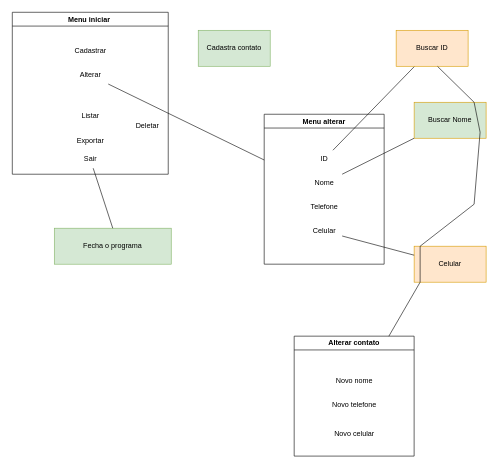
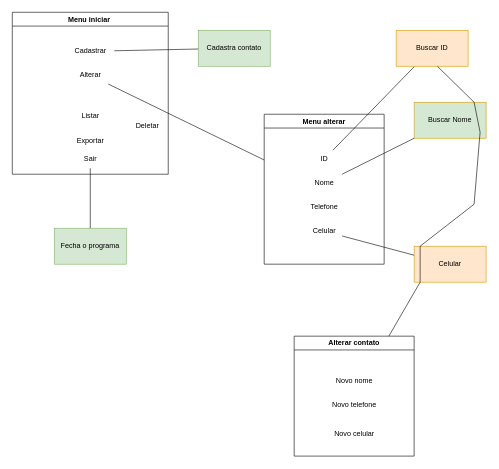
  <mxCell id="0" />
  <mxCell id="1" parent="0" />
  <mxCell id="2" value="Menu iniciar&amp;nbsp;" style="swimlane;whiteSpace=wrap;html=1;" vertex="1" parent="1"><mxGeometry x="20" y="20" width="260" height="270" as="geometry" /></mxCell>
  <mxCell id="3" value="Cadastrar" style="text;html=1;align=center;verticalAlign=middle;resizable=0;points=[];autosize=1;strokeColor=none;fillColor=none;" vertex="1" parent="2"><mxGeometry x="90" y="50" width="80" height="30" as="geometry" /></mxCell>
  <mxCell id="4" value="Alterar" style="text;html=1;align=center;verticalAlign=middle;resizable=0;points=[];autosize=1;strokeColor=none;fillColor=none;" vertex="1" parent="2"><mxGeometry x="100" y="90" width="60" height="30" as="geometry" /></mxCell>
  <mxCell id="5" value="Deletar" style="text;html=1;align=center;verticalAlign=middle;resizable=0;points=[];autosize=1;strokeColor=none;fillColor=none;" vertex="1" parent="2"><mxGeometry x="195" y="175" width="60" height="30" as="geometry" /></mxCell>
  <mxCell id="6" value="Sair" style="text;html=1;align=center;verticalAlign=middle;resizable=0;points=[];autosize=1;strokeColor=none;fillColor=none;" vertex="1" parent="2"><mxGeometry x="110" y="230" width="40" height="30" as="geometry" /></mxCell>
  <mxCell id="7" value="Exportar" style="text;html=1;align=center;verticalAlign=middle;resizable=0;points=[];autosize=1;strokeColor=none;fillColor=none;" vertex="1" parent="2"><mxGeometry x="95" y="200" width="70" height="30" as="geometry" /></mxCell>
  <mxCell id="8" value="Listar" style="text;html=1;align=center;verticalAlign=middle;resizable=0;points=[];autosize=1;strokeColor=none;fillColor=none;" vertex="1" parent="2"><mxGeometry x="105" y="158" width="50" height="30" as="geometry" /></mxCell>
- <mxCell id="9" value="Fecha o programa" style="rounded=0;whiteSpace=wrap;html=1;fillColor=#d5e8d4;strokeColor=#82b366;" vertex="1" parent="1"><mxGeometry x="90" y="380" width="195" height="60" as="geometry" /></mxCell>
+ <mxCell id="9" value="Fecha o programa" style="rounded=0;whiteSpace=wrap;html=1;fillColor=#d5e8d4;strokeColor=#82b366;" vertex="1" parent="1"><mxGeometry x="90" y="380" width="120" height="60" as="geometry" /></mxCell>
  <mxCell id="10" value="" style="endArrow=none;html=1;rounded=0;exitX=0.5;exitY=0;exitDx=0;exitDy=0;" edge="1" parent="1" source="9" target="6"><mxGeometry width="50" height="50" relative="1" as="geometry"><mxPoint x="370" y="260" as="sourcePoint" /><mxPoint x="420" y="210" as="targetPoint" /><Array as="points" /></mxGeometry></mxCell>
  <mxCell id="11" value="Cadastra contato" style="rounded=0;whiteSpace=wrap;html=1;fillColor=#d5e8d4;strokeColor=#82b366;" vertex="1" parent="1"><mxGeometry x="330" y="50" width="120" height="60" as="geometry" /></mxCell>
+ <mxCell id="12" value="" style="endArrow=none;html=1;rounded=0;" edge="1" parent="1" source="3" target="11"><mxGeometry width="50" height="50" relative="1" as="geometry"><mxPoint x="370" y="260" as="sourcePoint" /><mxPoint x="420" y="210" as="targetPoint" /></mxGeometry></mxCell>
  <mxCell id="13" value="Menu alterar" style="swimlane;whiteSpace=wrap;html=1;" vertex="1" parent="1"><mxGeometry x="440" y="190" width="200" height="250" as="geometry" /></mxCell>
  <mxCell id="14" value="ID" style="text;html=1;align=center;verticalAlign=middle;resizable=0;points=[];autosize=1;strokeColor=none;fillColor=none;" vertex="1" parent="13"><mxGeometry x="80" y="60" width="40" height="30" as="geometry" /></mxCell>
  <mxCell id="15" value="Nome" style="text;html=1;align=center;verticalAlign=middle;resizable=0;points=[];autosize=1;strokeColor=none;fillColor=none;" vertex="1" parent="13"><mxGeometry x="70" y="100" width="60" height="30" as="geometry" /></mxCell>
  <mxCell id="16" value="Telefone" style="text;html=1;align=center;verticalAlign=middle;resizable=0;points=[];autosize=1;strokeColor=none;fillColor=none;" vertex="1" parent="13"><mxGeometry x="65" y="140" width="70" height="30" as="geometry" /></mxCell>
  <mxCell id="17" value="Celular" style="text;html=1;align=center;verticalAlign=middle;resizable=0;points=[];autosize=1;strokeColor=none;fillColor=none;" vertex="1" parent="13"><mxGeometry x="70" y="180" width="60" height="30" as="geometry" /></mxCell>
  <mxCell id="18" value="" style="endArrow=none;html=1;rounded=0;" edge="1" parent="1" source="4" target="13"><mxGeometry width="50" height="50" relative="1" as="geometry"><mxPoint x="370" y="260" as="sourcePoint" /><mxPoint x="420" y="210" as="targetPoint" /></mxGeometry></mxCell>
  <mxCell id="19" value="" style="endArrow=none;html=1;rounded=0;" edge="1" parent="1" source="14" target="20"><mxGeometry width="50" height="50" relative="1" as="geometry"><mxPoint x="380" y="310" as="sourcePoint" /><mxPoint x="430" y="260" as="targetPoint" /></mxGeometry></mxCell>
  <mxCell id="20" value="Buscar ID&lt;span style=&quot;color: rgba(0, 0, 0, 0); font-family: monospace; font-size: 0px; text-align: start; text-wrap-mode: nowrap;&quot;&gt;%3CmxGraphModel%3E%3Croot%3E%3CmxCell%20id%3D%220%22%2F%3E%3CmxCell%20id%3D%221%22%20parent%3D%220%22%2F%3E%3CmxCell%20id%3D%222%22%20value%3D%22ID%22%20style%3D%22text%3Bhtml%3D1%3Balign%3Dcenter%3BverticalAlign%3Dmiddle%3Bresizable%3D0%3Bpoints%3D%5B%5D%3Bautosize%3D1%3BstrokeColor%3Dnone%3BfillColor%3Dnone%3B%22%20vertex%3D%221%22%20parent%3D%221%22%3E%3CmxGeometry%20x%3D%22510%22%20y%3D%22348%22%20width%3D%2240%22%20height%3D%2230%22%20as%3D%22geometry%22%2F%3E%3C%2FmxCell%3E%3C%2Froot%3E%3C%2FmxGraphModel%3E&lt;/span&gt;" style="rounded=0;whiteSpace=wrap;html=1;fillColor=#ffe6cc;strokeColor=#d79b00;" vertex="1" parent="1"><mxGeometry x="660" y="50" width="120" height="60" as="geometry" /></mxCell>
  <mxCell id="21" value="Buscar Nome" style="rounded=0;whiteSpace=wrap;html=1;fillColor=#d5e8d4;strokeColor=#d79b00;" vertex="1" parent="1"><mxGeometry x="690" y="170" width="120" height="60" as="geometry" /></mxCell>
  <mxCell id="22" value="Celular" style="rounded=0;whiteSpace=wrap;html=1;fillColor=#ffe6cc;strokeColor=#d79b00;" vertex="1" parent="1"><mxGeometry x="690" y="410" width="120" height="60" as="geometry" /></mxCell>
  <mxCell id="23" value="" style="endArrow=none;html=1;rounded=0;entryX=0;entryY=0.25;entryDx=0;entryDy=0;" edge="1" parent="1" source="17" target="22"><mxGeometry width="50" height="50" relative="1" as="geometry"><mxPoint x="380" y="310" as="sourcePoint" /><mxPoint x="430" y="260" as="targetPoint" /></mxGeometry></mxCell>
  <mxCell id="24" value="" style="endArrow=none;html=1;rounded=0;" edge="1" parent="1" source="15" target="21"><mxGeometry width="50" height="50" relative="1" as="geometry"><mxPoint x="400" y="330" as="sourcePoint" /><mxPoint x="450" y="280" as="targetPoint" /></mxGeometry></mxCell>
  <mxCell id="25" value="Alterar contato" style="swimlane;whiteSpace=wrap;html=1;" vertex="1" parent="1"><mxGeometry x="490" y="560" width="200" height="200" as="geometry" /></mxCell>
  <mxCell id="26" value="Novo nome" style="text;html=1;align=center;verticalAlign=middle;resizable=0;points=[];autosize=1;strokeColor=none;fillColor=none;" vertex="1" parent="25"><mxGeometry x="60" y="60" width="80" height="30" as="geometry" /></mxCell>
  <mxCell id="27" value="Novo telefone" style="text;html=1;align=center;verticalAlign=middle;resizable=0;points=[];autosize=1;strokeColor=none;fillColor=none;" vertex="1" parent="25"><mxGeometry x="50" y="100" width="100" height="30" as="geometry" /></mxCell>
  <mxCell id="28" value="Novo celular&lt;div&gt;&lt;br&gt;&lt;/div&gt;" style="text;html=1;align=center;verticalAlign=middle;resizable=0;points=[];autosize=1;strokeColor=none;fillColor=none;" vertex="1" parent="25"><mxGeometry x="55" y="150" width="90" height="40" as="geometry" /></mxCell>
  <mxCell id="29" value="" style="endArrow=none;html=1;rounded=0;entryX=0.575;entryY=1.004;entryDx=0;entryDy=0;entryPerimeter=0;" edge="1" parent="1" source="25" target="20"><mxGeometry width="50" height="50" relative="1" as="geometry"><mxPoint x="380" y="540" as="sourcePoint" /><mxPoint x="780" y="560" as="targetPoint" /><Array as="points"><mxPoint x="700" y="470" /><mxPoint x="700" y="410" /><mxPoint x="790" y="340" /><mxPoint x="800" y="220" /><mxPoint x="790" y="170" /></Array></mxGeometry></mxCell>
